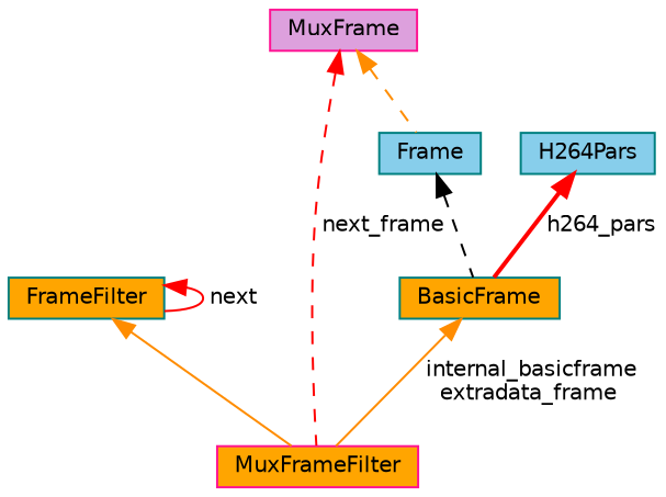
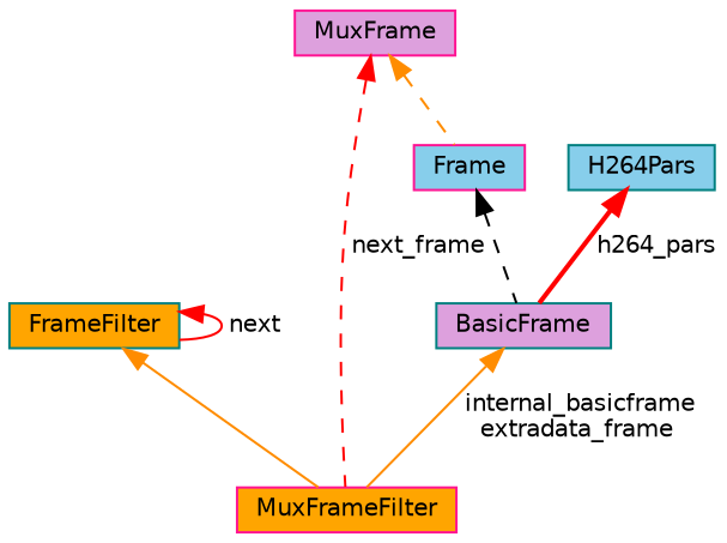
  digraph {
    node [color=teal fillcolor=orange fontname=Helvetica fontsize=10 shape=record style=filled]
    edge [color=darkorange dir=back fontname=Helvetica fontsize=10 labelfontname=Helvetica labelfontsize=10 style=solid]
    n1 [color=deeppink fontcolor=black height=0.2 label=MuxFrameFilter width=0.4]
    n2 [height=0.2 label=FrameFilter width=0.4]
    n3 [color=deeppink fillcolor=plum height=0.2 label=MuxFrame width=0.4]
-   n4 [fillcolor=skyblue height=0.2 label=Frame width=0.4]
-   n5 [height=0.2 label=BasicFrame width=0.4]
+   n4 [color=deeppink fillcolor=skyblue height=0.2 label=Frame width=0.4]
+   n5 [fillcolor=plum height=0.2 label=BasicFrame width=0.4]
    n6 [fillcolor=skyblue height=0.2 label=H264Pars width=0.4]
    n2 -> n1
    n2 -> n2 [color=red label=" next"]
    n3 -> n1 [color=red label=" next_frame" style=dashed]
    n3 -> n4 [style=dashed]
    n4 -> n5 [color=black style=dashed]
    n5 -> n1 [label=" internal_basicframe\nextradata_frame"]
    n6 -> n5 [color=red label=" h264_pars" style=bold]
  }
